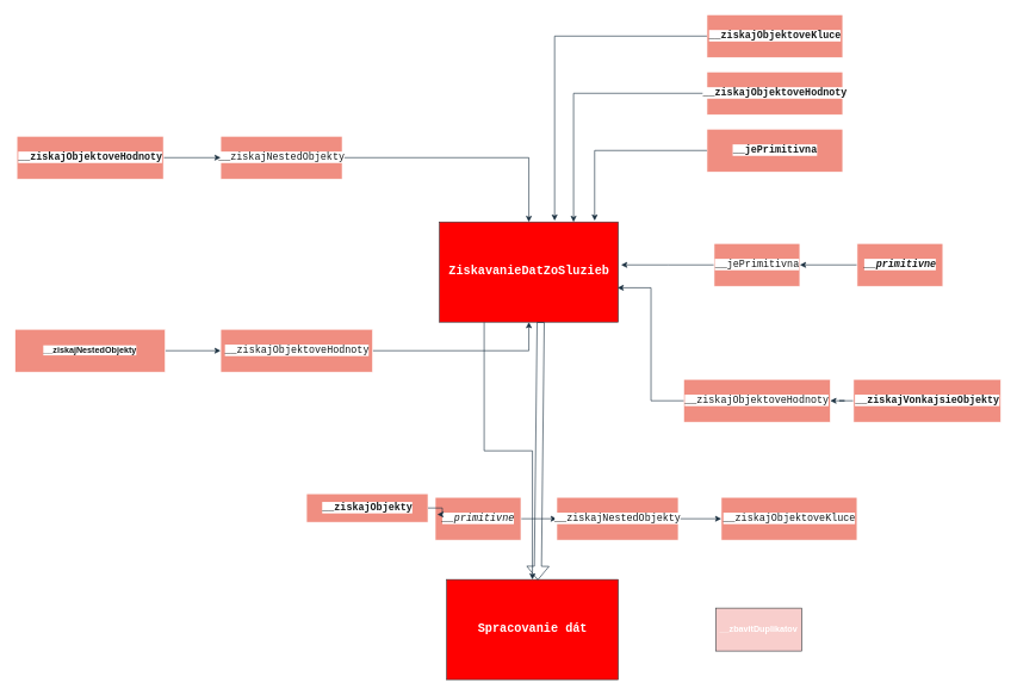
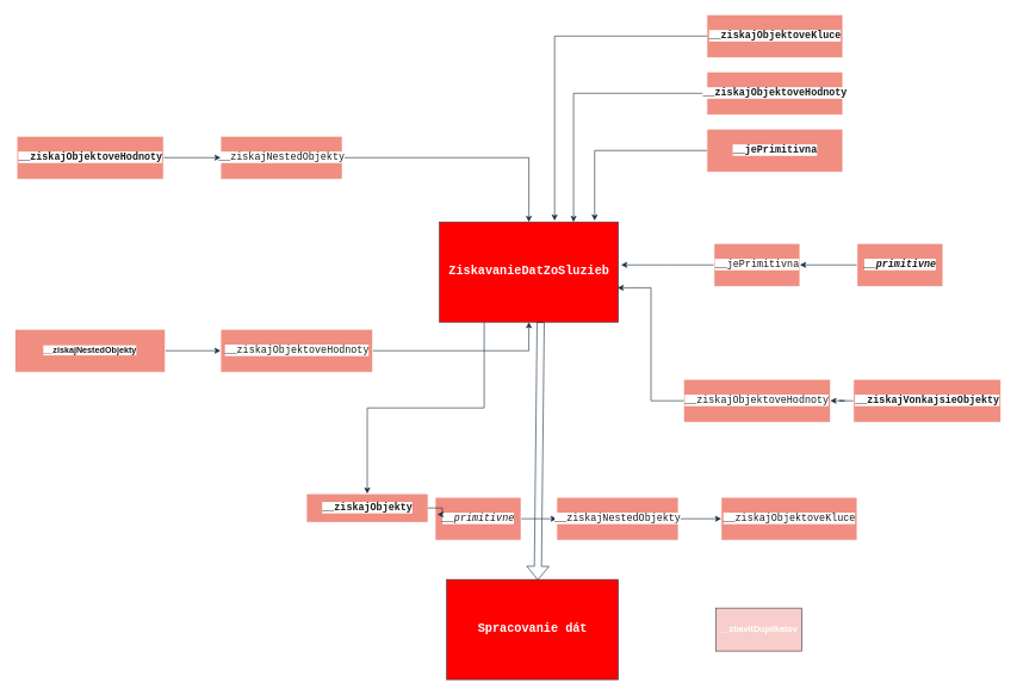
  <mxCell id="0" />
  <mxCell id="1" parent="0" />
- <mxCell id="2" style="edgeStyle=orthogonalEdgeStyle;rounded=0;orthogonalLoop=1;jettySize=auto;html=1;exitX=0.25;exitY=1;exitDx=0;exitDy=0;labelBackgroundColor=none;fontColor=default;strokeColor=#182E3E;" edge="1" parent="1" source="3" target="33"><mxGeometry relative="1" as="geometry" /></mxCell>
+ <mxCell id="2" style="edgeStyle=orthogonalEdgeStyle;rounded=0;orthogonalLoop=1;jettySize=auto;html=1;exitX=0.25;exitY=1;exitDx=0;exitDy=0;entryX=0.5;entryY=0;entryDx=0;entryDy=0;labelBackgroundColor=none;fontColor=default;strokeColor=#182E3E;" edge="1" parent="1" source="3" target="23"><mxGeometry relative="1" as="geometry" /></mxCell>
  <mxCell id="3" value="&lt;div style=&quot;font-family: Consolas, &amp;quot;Courier New&amp;quot;, monospace; line-height: 19px;&quot;&gt;&lt;div style=&quot;line-height: 19px;&quot;&gt;&lt;font style=&quot;font-size: 17px;&quot; color=&quot;#ffffff&quot;&gt;ZiskavanieDatZoSluzieb&lt;/font&gt;&lt;/div&gt;&lt;/div&gt;" style="rounded=0;whiteSpace=wrap;html=1;labelBackgroundColor=none;fillColor=#FF0000;strokeColor=#36393d;fontStyle=1" vertex="1" parent="1"><mxGeometry x="613.5" y="310" width="250" height="140" as="geometry" /></mxCell>
  <mxCell id="4" style="edgeStyle=orthogonalEdgeStyle;rounded=0;orthogonalLoop=1;jettySize=auto;html=1;entryX=0.5;entryY=0;entryDx=0;entryDy=0;labelBackgroundColor=none;fontColor=default;strokeColor=#182E3E;" edge="1" parent="1" source="5" target="3"><mxGeometry relative="1" as="geometry" /></mxCell>
  <mxCell id="5" value="&lt;div style=&quot;font-family: Consolas, &amp;quot;Courier New&amp;quot;, monospace; font-size: 14px; line-height: 19px;&quot;&gt;&lt;font style=&quot;background-color: rgb(255, 255, 255);&quot; color=&quot;#1a1a1a&quot;&gt;__ziskajNestedObjekty&lt;/font&gt;&lt;/div&gt;" style="rounded=0;whiteSpace=wrap;html=1;labelBackgroundColor=none;fillColor=#F08E81;strokeColor=#FFFFFF;fontColor=#1A1A1A;" vertex="1" parent="1"><mxGeometry x="307.5" y="190" width="170" height="60" as="geometry" /></mxCell>
  <mxCell id="6" style="edgeStyle=orthogonalEdgeStyle;rounded=0;orthogonalLoop=1;jettySize=auto;html=1;entryX=0;entryY=0.5;entryDx=0;entryDy=0;labelBackgroundColor=none;fontColor=default;strokeColor=#182E3E;" edge="1" parent="1" source="7" target="5"><mxGeometry relative="1" as="geometry" /></mxCell>
  <mxCell id="7" value="&lt;div style=&quot;font-family: Consolas, &amp;quot;Courier New&amp;quot;, monospace; font-size: 14px; line-height: 19px;&quot;&gt;&lt;font color=&quot;#1a1a1a&quot; style=&quot;background-color: rgb(255, 255, 255);&quot;&gt;__ziskajObjektoveHodnoty&lt;/font&gt;&lt;/div&gt;" style="whiteSpace=wrap;html=1;rounded=0;labelBackgroundColor=none;fillColor=#F08E81;strokeColor=#FFFFFF;fontColor=#1A1A1A;fontStyle=1" vertex="1" parent="1"><mxGeometry x="22.5" y="190" width="205" height="60" as="geometry" /></mxCell>
  <mxCell id="8" style="edgeStyle=orthogonalEdgeStyle;rounded=0;orthogonalLoop=1;jettySize=auto;html=1;exitX=0;exitY=0.5;exitDx=0;exitDy=0;labelBackgroundColor=none;fontColor=default;strokeColor=#182E3E;" edge="1" parent="1" source="9" target="25"><mxGeometry relative="1" as="geometry" /></mxCell>
  <mxCell id="9" value="&lt;div style=&quot;font-family: Consolas, &amp;quot;Courier New&amp;quot;, monospace; font-size: 14px; line-height: 19px;&quot;&gt;&lt;span style=&quot;background-color: rgb(255, 255, 255);&quot;&gt;&lt;font color=&quot;#1a1a1a&quot;&gt;__ziskajVonkajsieObjekty&lt;/font&gt;&lt;/span&gt;&lt;/div&gt;" style="whiteSpace=wrap;html=1;rounded=0;labelBackgroundColor=none;fillColor=#F08E81;strokeColor=#FFFFFF;fontColor=#1A1A1A;fontStyle=1" vertex="1" parent="1"><mxGeometry x="1192.5" y="530" width="206" height="60" as="geometry" /></mxCell>
  <mxCell id="10" style="edgeStyle=orthogonalEdgeStyle;rounded=0;orthogonalLoop=1;jettySize=auto;html=1;exitX=0;exitY=0.5;exitDx=0;exitDy=0;labelBackgroundColor=none;fontColor=default;strokeColor=#182E3E;" edge="1" parent="1" source="11"><mxGeometry relative="1" as="geometry"><mxPoint x="867.5" y="370" as="targetPoint" /></mxGeometry></mxCell>
  <mxCell id="11" value="&lt;div style=&quot;font-family: Consolas, &amp;quot;Courier New&amp;quot;, monospace; font-size: 14px; line-height: 19px;&quot;&gt;&lt;span style=&quot;background-color: rgb(255, 255, 255);&quot;&gt;__jePrimitivna&lt;/span&gt;&lt;/div&gt;" style="whiteSpace=wrap;html=1;rounded=0;labelBackgroundColor=none;fillColor=#F08E81;strokeColor=#FFFFFF;fontColor=#1A1A1A;" vertex="1" parent="1"><mxGeometry x="997.5" y="340" width="120" height="60" as="geometry" /></mxCell>
  <mxCell id="12" style="edgeStyle=orthogonalEdgeStyle;rounded=0;orthogonalLoop=1;jettySize=auto;html=1;exitX=0;exitY=0.5;exitDx=0;exitDy=0;entryX=1;entryY=0.5;entryDx=0;entryDy=0;labelBackgroundColor=none;fontColor=default;strokeColor=#182E3E;" edge="1" parent="1" source="13" target="11"><mxGeometry relative="1" as="geometry" /></mxCell>
  <mxCell id="13" value="&lt;font color=&quot;#1a1a1a&quot; style=&quot;background-color: rgb(255, 255, 255);&quot;&gt;&lt;br&gt;&lt;/font&gt;&lt;div style=&quot;font-family: Consolas, &amp;quot;Courier New&amp;quot;, monospace; font-size: 14px; line-height: 19px;&quot;&gt;&lt;div&gt;&lt;span style=&quot;font-style: italic; background-color: rgb(255, 255, 255);&quot;&gt;&lt;font color=&quot;#1a1a1a&quot;&gt;__primitivne&lt;/font&gt;&lt;/span&gt;&lt;/div&gt;&lt;/div&gt;&lt;font color=&quot;#ffffff&quot;&gt;&lt;br&gt;&lt;/font&gt;" style="rounded=0;whiteSpace=wrap;html=1;labelBackgroundColor=none;fillColor=#F08E81;strokeColor=#FFFFFF;fontColor=#1A1A1A;fontStyle=1" vertex="1" parent="1"><mxGeometry x="1197.5" y="340" width="120" height="60" as="geometry" /></mxCell>
  <mxCell id="14" style="edgeStyle=orthogonalEdgeStyle;rounded=0;orthogonalLoop=1;jettySize=auto;html=1;exitX=1;exitY=0.5;exitDx=0;exitDy=0;entryX=0;entryY=0.5;entryDx=0;entryDy=0;labelBackgroundColor=none;fontColor=default;strokeColor=#182E3E;" edge="1" parent="1" source="15" target="18"><mxGeometry relative="1" as="geometry" /></mxCell>
  <mxCell id="15" value="&lt;b style=&quot;background-color: rgb(255, 255, 255);&quot;&gt;__ziskajNestedObjekty&lt;/b&gt;" style="rounded=0;whiteSpace=wrap;html=1;labelBackgroundColor=none;fillColor=#F08E81;strokeColor=#FFFFFF;fontColor=#1A1A1A;" vertex="1" parent="1"><mxGeometry x="20" y="460" width="210" height="60" as="geometry" /></mxCell>
  <mxCell id="16" value="&lt;div style=&quot;font-family: Consolas, &amp;quot;Courier New&amp;quot;, monospace; font-size: 14px; line-height: 19px;&quot;&gt;&lt;font style=&quot;background-color: rgb(255, 255, 255);&quot; color=&quot;#1a1a1a&quot;&gt;__ziskajObjektoveKluce&lt;/font&gt;&lt;/div&gt;" style="whiteSpace=wrap;html=1;rounded=0;labelBackgroundColor=none;fillColor=#F08E81;strokeColor=#FFFFFF;fontColor=#1A1A1A;" vertex="1" parent="1"><mxGeometry x="1007.5" y="695" width="190" height="60" as="geometry" /></mxCell>
  <mxCell id="17" style="edgeStyle=orthogonalEdgeStyle;rounded=0;orthogonalLoop=1;jettySize=auto;html=1;entryX=0.5;entryY=1;entryDx=0;entryDy=0;labelBackgroundColor=none;fontColor=default;strokeColor=#182E3E;" edge="1" parent="1" source="18" target="3"><mxGeometry relative="1" as="geometry" /></mxCell>
  <mxCell id="18" value="&lt;div style=&quot;font-family: Consolas, &amp;quot;Courier New&amp;quot;, monospace; font-size: 14px; line-height: 19px;&quot;&gt;&lt;font style=&quot;background-color: rgb(255, 255, 255);&quot; color=&quot;#1a1a1a&quot;&gt;__ziskajObjektoveHodnoty&lt;/font&gt;&lt;br&gt;&lt;/div&gt;" style="rounded=0;whiteSpace=wrap;html=1;labelBackgroundColor=none;fillColor=#F08E81;strokeColor=#FFFFFF;fontColor=#1A1A1A;" vertex="1" parent="1"><mxGeometry x="307.5" y="460" width="212.5" height="60" as="geometry" /></mxCell>
  <mxCell id="19" style="edgeStyle=orthogonalEdgeStyle;rounded=0;orthogonalLoop=1;jettySize=auto;html=1;exitX=1;exitY=0.5;exitDx=0;exitDy=0;entryX=0;entryY=0.5;entryDx=0;entryDy=0;labelBackgroundColor=none;fontColor=default;strokeColor=#182E3E;" edge="1" parent="1" source="20" target="22"><mxGeometry relative="1" as="geometry" /></mxCell>
  <mxCell id="20" value="&lt;span style=&quot;background-color: rgb(255, 255, 255);&quot;&gt;&lt;font color=&quot;#1a1a1a&quot;&gt;&lt;br&gt;&lt;/font&gt;&lt;/span&gt;&lt;div style=&quot;font-family: Consolas, &amp;quot;Courier New&amp;quot;, monospace; font-weight: normal; font-size: 14px; line-height: 19px;&quot;&gt;&lt;div&gt;&lt;span style=&quot;font-style: italic; background-color: rgb(255, 255, 255);&quot;&gt;&lt;font color=&quot;#1a1a1a&quot;&gt;__primitivne&lt;/font&gt;&lt;/span&gt;&lt;/div&gt;&lt;/div&gt;&lt;span style=&quot;background-color: rgb(255, 255, 255);&quot;&gt;&lt;br&gt;&lt;/span&gt;" style="rounded=0;whiteSpace=wrap;html=1;labelBackgroundColor=none;fillColor=#F08E81;strokeColor=#FFFFFF;fontColor=#1A1A1A;" vertex="1" parent="1"><mxGeometry x="607.5" y="695" width="120" height="60" as="geometry" /></mxCell>
  <mxCell id="21" style="edgeStyle=orthogonalEdgeStyle;rounded=0;orthogonalLoop=1;jettySize=auto;html=1;exitX=1;exitY=0.5;exitDx=0;exitDy=0;entryX=0;entryY=0.5;entryDx=0;entryDy=0;labelBackgroundColor=none;fontColor=default;strokeColor=#182E3E;" edge="1" parent="1" source="22" target="16"><mxGeometry relative="1" as="geometry" /></mxCell>
  <mxCell id="22" value="&lt;div style=&quot;font-family: Consolas, &amp;quot;Courier New&amp;quot;, monospace; font-size: 14px; line-height: 19px;&quot;&gt;&lt;font style=&quot;background-color: rgb(255, 255, 255);&quot; color=&quot;#1a1a1a&quot;&gt;__ziskajNestedObjekty&lt;/font&gt;&lt;/div&gt;" style="rounded=0;whiteSpace=wrap;html=1;labelBackgroundColor=none;fillColor=#F08E81;strokeColor=#FFFFFF;fontColor=#1A1A1A;" vertex="1" parent="1"><mxGeometry x="777.5" y="695" width="170" height="60" as="geometry" /></mxCell>
  <mxCell id="23" value="&lt;div style=&quot;font-family: Consolas, &amp;quot;Courier New&amp;quot;, monospace; font-size: 14px; line-height: 19px;&quot;&gt;&lt;span style=&quot;background-color: rgb(255, 255, 255);&quot;&gt;&lt;font color=&quot;#1a1a1a&quot;&gt;__ziskajObjekty&lt;/font&gt;&lt;/span&gt;&lt;/div&gt;" style="rounded=0;whiteSpace=wrap;html=1;labelBackgroundColor=none;fillColor=#F08E81;strokeColor=#FFFFFF;fontColor=#1A1A1A;fontStyle=1" vertex="1" parent="1"><mxGeometry x="427.5" y="690" width="170" height="40" as="geometry" /></mxCell>
  <mxCell id="24" style="edgeStyle=orthogonalEdgeStyle;rounded=0;orthogonalLoop=1;jettySize=auto;html=1;entryX=0.025;entryY=0.4;entryDx=0;entryDy=0;entryPerimeter=0;labelBackgroundColor=none;fontColor=default;strokeColor=#182E3E;" edge="1" parent="1" source="23" target="20"><mxGeometry relative="1" as="geometry" /></mxCell>
  <mxCell id="25" value="&lt;div style=&quot;font-family: Consolas, &amp;quot;Courier New&amp;quot;, monospace; font-size: 14px; line-height: 19px;&quot;&gt;&lt;font style=&quot;background-color: rgb(255, 255, 255);&quot; color=&quot;#1a1a1a&quot;&gt;__ziskajObjektoveHodnoty&lt;/font&gt;&lt;/div&gt;" style="whiteSpace=wrap;html=1;rounded=0;labelBackgroundColor=none;fillColor=#F08E81;strokeColor=#FFFFFF;fontColor=#1A1A1A;" vertex="1" parent="1"><mxGeometry x="955" y="530" width="205" height="60" as="geometry" /></mxCell>
  <mxCell id="26" style="edgeStyle=orthogonalEdgeStyle;rounded=0;orthogonalLoop=1;jettySize=auto;html=1;entryX=0.996;entryY=0.657;entryDx=0;entryDy=0;entryPerimeter=0;labelBackgroundColor=none;fontColor=default;strokeColor=#182E3E;" edge="1" parent="1" source="25" target="3"><mxGeometry relative="1" as="geometry" /></mxCell>
  <mxCell id="27" style="edgeStyle=orthogonalEdgeStyle;rounded=0;orthogonalLoop=1;jettySize=auto;html=1;exitX=0;exitY=0.5;exitDx=0;exitDy=0;entryX=0.75;entryY=0;entryDx=0;entryDy=0;labelBackgroundColor=none;fontColor=default;strokeColor=#182E3E;" edge="1" parent="1" source="28" target="3"><mxGeometry relative="1" as="geometry" /></mxCell>
  <mxCell id="28" value="&lt;div style=&quot;font-family: Consolas, &amp;quot;Courier New&amp;quot;, monospace; font-size: 14px; line-height: 19px;&quot;&gt;&lt;span style=&quot;background-color: rgb(255, 255, 255);&quot;&gt;&lt;font color=&quot;#1a1a1a&quot;&gt;__ziskajObjektoveHodnoty&lt;/font&gt;&lt;/span&gt;&lt;/div&gt;" style="whiteSpace=wrap;html=1;rounded=0;labelBackgroundColor=none;fillColor=#F08E81;strokeColor=#FFFFFF;fontColor=#1A1A1A;fontStyle=1" vertex="1" parent="1"><mxGeometry x="987.5" y="100" width="190" height="60" as="geometry" /></mxCell>
  <mxCell id="29" value="&lt;div style=&quot;font-family: Consolas, &amp;quot;Courier New&amp;quot;, monospace; font-size: 14px; line-height: 19px;&quot;&gt;&lt;span style=&quot;background-color: rgb(255, 255, 255);&quot;&gt;&lt;font color=&quot;#1a1a1a&quot;&gt;__jePrimitivna&lt;/font&gt;&lt;/span&gt;&lt;/div&gt;" style="whiteSpace=wrap;html=1;rounded=0;labelBackgroundColor=none;fillColor=#F08E81;strokeColor=#FFFFFF;fontColor=#1A1A1A;fontStyle=1" vertex="1" parent="1"><mxGeometry x="987.5" y="180" width="190" height="60" as="geometry" /></mxCell>
  <mxCell id="30" value="&lt;div style=&quot;font-family: Consolas, &amp;quot;Courier New&amp;quot;, monospace; font-size: 14px; line-height: 19px;&quot;&gt;&lt;span style=&quot;background-color: rgb(255, 255, 255);&quot;&gt;&lt;font color=&quot;#1a1a1a&quot;&gt;__ziskajObjektoveKluce&lt;/font&gt;&lt;/span&gt;&lt;/div&gt;" style="rounded=0;whiteSpace=wrap;html=1;labelBackgroundColor=none;fillColor=#F08E81;strokeColor=#FFFFFF;fontColor=#1A1A1A;fontStyle=1" vertex="1" parent="1"><mxGeometry x="987.5" y="20" width="190" height="60" as="geometry" /></mxCell>
  <mxCell id="31" style="edgeStyle=orthogonalEdgeStyle;rounded=0;orthogonalLoop=1;jettySize=auto;html=1;exitX=0;exitY=0.5;exitDx=0;exitDy=0;entryX=0.644;entryY=-0.014;entryDx=0;entryDy=0;entryPerimeter=0;labelBackgroundColor=none;fontColor=default;strokeColor=#182E3E;" edge="1" parent="1" source="30" target="3"><mxGeometry relative="1" as="geometry" /></mxCell>
  <mxCell id="32" style="edgeStyle=orthogonalEdgeStyle;rounded=0;orthogonalLoop=1;jettySize=auto;html=1;exitX=0;exitY=0.5;exitDx=0;exitDy=0;entryX=0.868;entryY=-0.014;entryDx=0;entryDy=0;entryPerimeter=0;labelBackgroundColor=none;fontColor=default;strokeColor=#182E3E;" edge="1" parent="1" source="29" target="3"><mxGeometry relative="1" as="geometry" /></mxCell>
  <mxCell id="33" value="&lt;div style=&quot;font-family: Consolas, &amp;quot;Courier New&amp;quot;, monospace; line-height: 19px;&quot;&gt;&lt;div style=&quot;line-height: 19px;&quot;&gt;&lt;font style=&quot;font-size: 17px;&quot; color=&quot;#ffffff&quot;&gt;Spracovanie dát&lt;/font&gt;&lt;/div&gt;&lt;/div&gt;" style="rounded=0;whiteSpace=wrap;html=1;labelBackgroundColor=none;fillColor=#ff0000;strokeColor=#36393d;fontStyle=1;" vertex="1" parent="1"><mxGeometry x="623.5" y="810" width="240" height="140" as="geometry" /></mxCell>
  <mxCell id="34" value="&lt;font color=&quot;#ffffff&quot;&gt;__zbavitDuplikatov&lt;/font&gt;" style="whiteSpace=wrap;html=1;fillColor=#f8cecc;strokeColor=#36393d;rounded=0;labelBackgroundColor=none;fontStyle=1;" vertex="1" parent="1"><mxGeometry x="1000" y="850" width="120" height="60" as="geometry" /></mxCell>
  <mxCell id="35" value="" style="shape=flexArrow;endArrow=classic;html=1;rounded=0;strokeColor=#182E3E;fontColor=#1A1A1A;exitX=0.566;exitY=1.021;exitDx=0;exitDy=0;exitPerimeter=0;entryX=0.531;entryY=0.007;entryDx=0;entryDy=0;entryPerimeter=0;" edge="1" parent="1" target="33"><mxGeometry width="50" height="50" relative="1" as="geometry"><mxPoint x="755" y="450" as="sourcePoint" /><mxPoint x="753.569" y="807.06" as="targetPoint" /></mxGeometry></mxCell>
